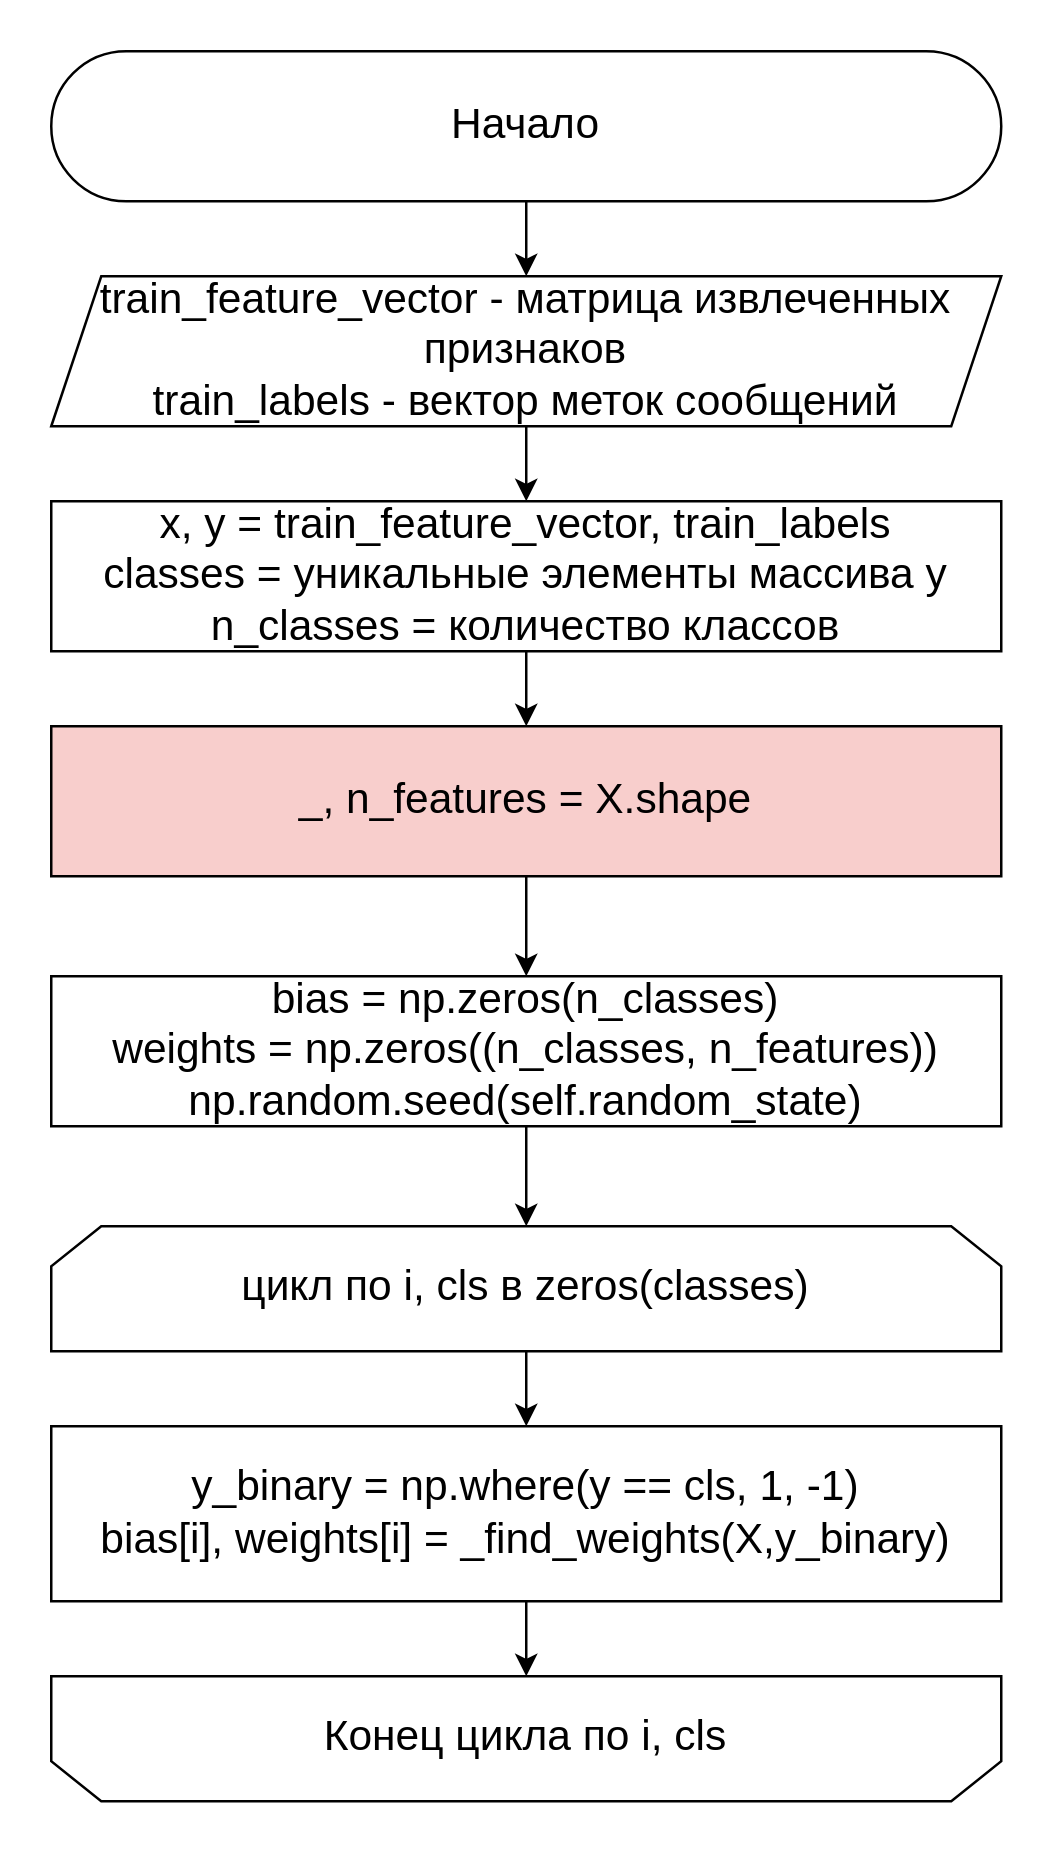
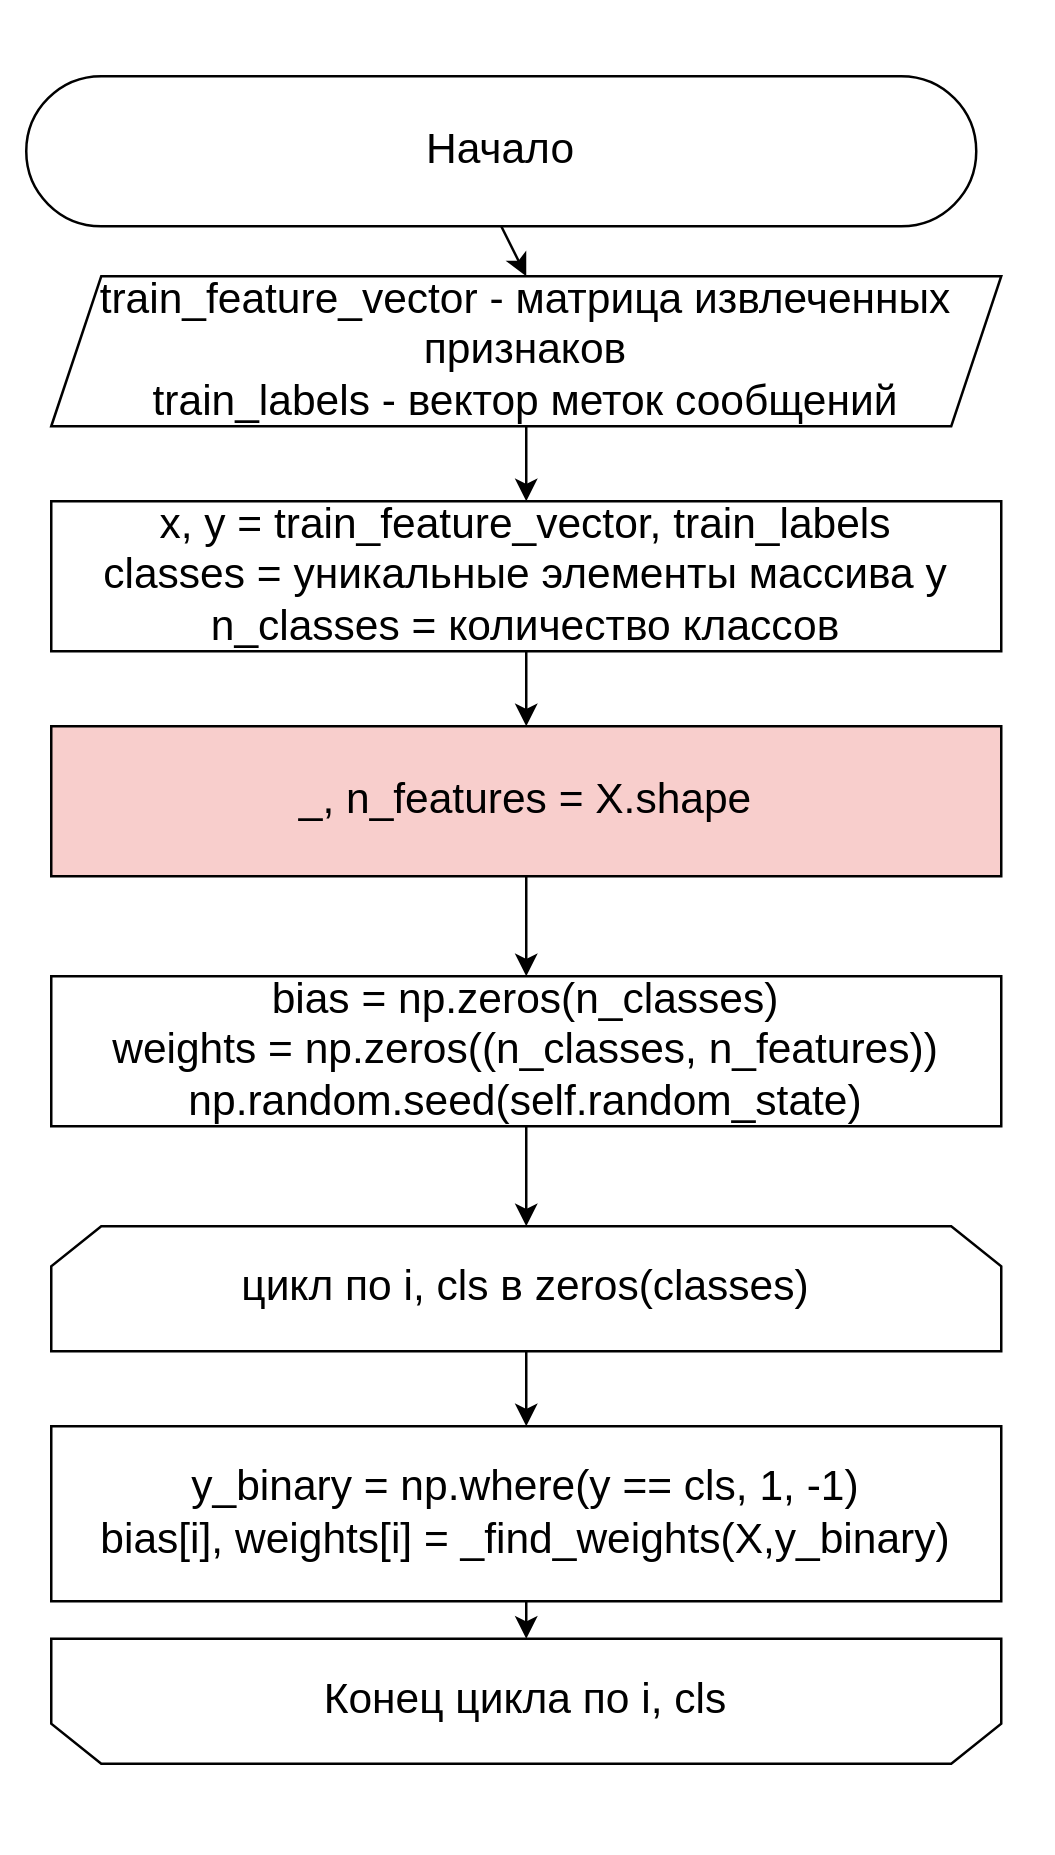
  <mxCell id="0" />
  <mxCell id="1" parent="0" />
  <mxCell id="2" style="edgeStyle=none;html=1;exitX=0.5;exitY=1;exitDx=0;exitDy=0;entryX=0.5;entryY=0;entryDx=0;entryDy=0;fontSize=17;" parent="1" source="3" edge="1"><mxGeometry relative="1" as="geometry"><mxPoint x="210" y="110" as="targetPoint" /></mxGeometry></mxCell>
- <mxCell id="3" value="Начало" style="rounded=1;whiteSpace=wrap;html=1;arcSize=50;fontSize=17;" parent="1" vertex="1"><mxGeometry x="20" y="20" width="380" height="60" as="geometry" /></mxCell>
+ <mxCell id="3" value="Начало" style="rounded=1;whiteSpace=wrap;html=1;arcSize=50;fontSize=17;" parent="1" vertex="1"><mxGeometry x="10" y="30" width="380" height="60" as="geometry" /></mxCell>
  <mxCell id="4" style="edgeStyle=none;html=1;exitX=0.5;exitY=1;exitDx=0;exitDy=0;entryX=0.5;entryY=0;entryDx=0;entryDy=0;fontSize=17;" parent="1" target="9" edge="1"><mxGeometry relative="1" as="geometry"><mxPoint x="210" y="285" as="targetPoint" /><mxPoint x="210" y="260" as="sourcePoint" /></mxGeometry></mxCell>
  <mxCell id="5" style="edgeStyle=none;html=1;exitX=0.5;exitY=1;exitDx=0;exitDy=0;fontSize=17;" parent="1" source="9" edge="1"><mxGeometry relative="1" as="geometry"><mxPoint x="210" y="340" as="sourcePoint" /><mxPoint x="210" y="390" as="targetPoint" /></mxGeometry></mxCell>
  <mxCell id="6" style="edgeStyle=none;html=1;exitX=0.5;exitY=1;exitDx=0;exitDy=0;fontSize=17;" parent="1" source="10" edge="1"><mxGeometry relative="1" as="geometry"><mxPoint x="210" y="490" as="targetPoint" /><mxPoint x="210" y="430" as="sourcePoint" /></mxGeometry></mxCell>
  <mxCell id="7" style="edgeStyle=none;html=1;exitX=0.5;exitY=1;exitDx=0;exitDy=0;entryX=0.5;entryY=0;entryDx=0;entryDy=0;" parent="1" edge="1"><mxGeometry relative="1" as="geometry"><mxPoint x="290" y="570" as="targetPoint" /></mxGeometry></mxCell>
  <mxCell id="8" value="x, y = train_feature_vector, train_labels&lt;br style=&quot;font-size: 17px;&quot;&gt;classes = уникальные элементы массива y n_classes = количество классов" style="rounded=0;whiteSpace=wrap;html=1;fontSize=17;" parent="1" vertex="1"><mxGeometry x="20" y="200" width="380" height="60" as="geometry" /></mxCell>
  <mxCell id="9" value="_, n_features = X.shape" style="rounded=0;whiteSpace=wrap;html=1;fontSize=17;fillColor=#f8cecc;" parent="1" vertex="1"><mxGeometry x="20" y="290" width="380" height="60" as="geometry" /></mxCell>
  <mxCell id="10" value="bias = np.zeros(n_classes)&lt;br style=&quot;font-size: 17px;&quot;&gt;weights = np.zeros((n_classes, n_features))&lt;br style=&quot;font-size: 17px;&quot;&gt;np.random.seed(self.random_state)" style="rounded=0;whiteSpace=wrap;html=1;fontSize=17;" parent="1" vertex="1"><mxGeometry x="20" y="390" width="380" height="60" as="geometry" /></mxCell>
  <mxCell id="11" style="edgeStyle=none;html=1;exitX=0.5;exitY=1;exitDx=0;exitDy=0;entryX=0.5;entryY=0;entryDx=0;entryDy=0;fontSize=17;" parent="1" source="12" target="14" edge="1"><mxGeometry relative="1" as="geometry" /></mxCell>
  <mxCell id="12" value="цикл по i, cls в zeros(classes)" style="shape=loopLimit;whiteSpace=wrap;html=1;fontSize=17;" parent="1" vertex="1"><mxGeometry x="20" y="490" width="380" height="50" as="geometry" /></mxCell>
  <mxCell id="13" style="edgeStyle=none;html=1;exitX=0.5;exitY=1;exitDx=0;exitDy=0;entryX=0.5;entryY=0;entryDx=0;entryDy=0;fontSize=17;" parent="1" source="14" target="15" edge="1"><mxGeometry relative="1" as="geometry" /></mxCell>
  <mxCell id="14" value="y_binary = np.where(y == cls, 1, -1)&lt;br style=&quot;font-size: 17px;&quot;&gt;bias[i], weights[i] = _find_weights(X,y_binary)" style="rounded=0;whiteSpace=wrap;html=1;fontSize=17;" parent="1" vertex="1"><mxGeometry x="20" y="570" width="380" height="70" as="geometry" /></mxCell>
- <mxCell id="15" value="Конец цикла по i, cls" style="shape=loopLimit;whiteSpace=wrap;html=1;flipV=1;fontSize=17;" parent="1" vertex="1"><mxGeometry x="20" y="670" width="380" height="50" as="geometry" /></mxCell>
+ <mxCell id="15" value="Конец цикла по i, cls" style="shape=loopLimit;whiteSpace=wrap;html=1;flipV=1;fontSize=17;" parent="1" vertex="1"><mxGeometry x="20" y="655" width="380" height="50" as="geometry" /></mxCell>
  <mxCell id="16" style="edgeStyle=none;html=1;exitX=0.5;exitY=1;exitDx=0;exitDy=0;entryX=0.5;entryY=0;entryDx=0;entryDy=0;fontSize=17;" parent="1" source="17" target="8" edge="1"><mxGeometry relative="1" as="geometry" /></mxCell>
  <mxCell id="17" value="train_feature_vector - матрица извлеченных признаков&lt;br style=&quot;font-size: 17px;&quot;&gt;train_labels - вектор меток сообщений" style="shape=parallelogram;perimeter=parallelogramPerimeter;whiteSpace=wrap;html=1;fixedSize=1;fontSize=17;" parent="1" vertex="1"><mxGeometry x="20" y="110" width="380" height="60" as="geometry" /></mxCell>
